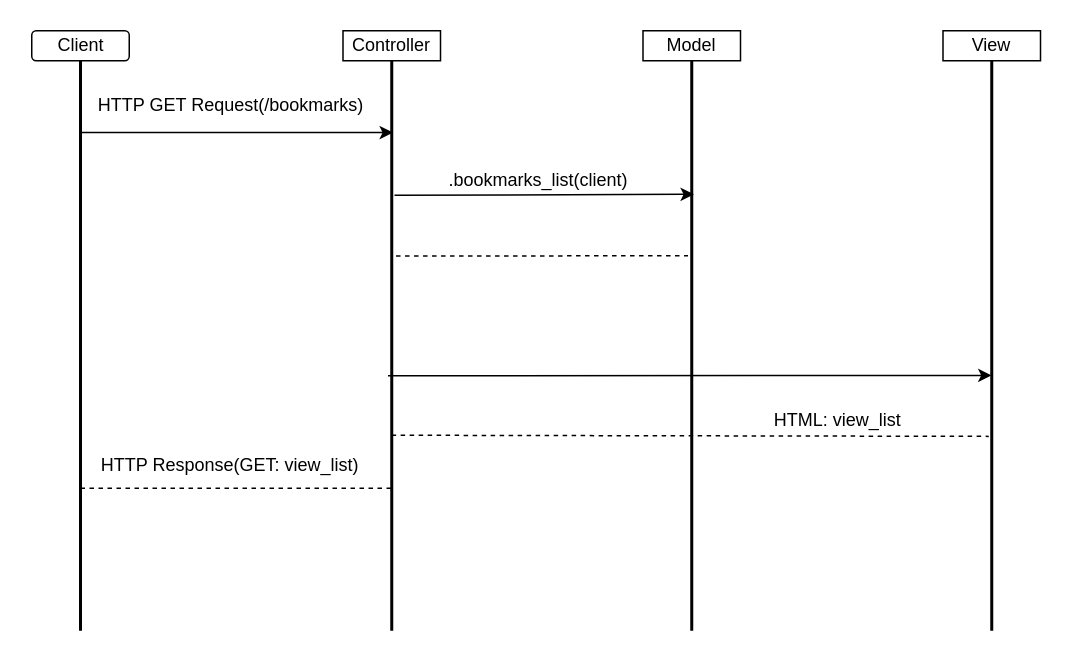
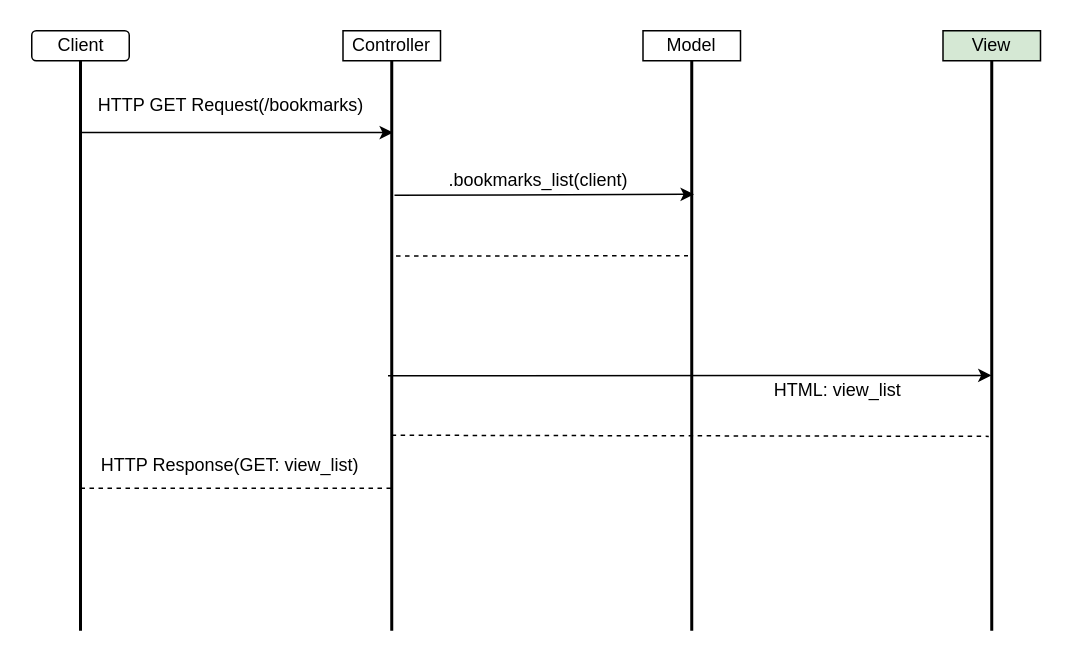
  <mxCell id="0" />
  <mxCell id="1" parent="0" />
  <mxCell id="2" value="" style="line;strokeWidth=2;direction=south;html=1;" vertex="1" parent="1"><mxGeometry x="48" y="40" width="10" height="380" as="geometry" /></mxCell>
  <mxCell id="3" value="Client" style="whiteSpace=wrap;html=1;rounded=1;" vertex="1" parent="1"><mxGeometry x="20.5" y="20" width="65" height="20" as="geometry" /></mxCell>
  <mxCell id="4" value="" style="line;strokeWidth=2;direction=south;html=1;" vertex="1" parent="1"><mxGeometry x="255.5" y="40" width="10" height="380" as="geometry" /></mxCell>
  <mxCell id="5" value="Controller" style="rounded=0;whiteSpace=wrap;html=1;" vertex="1" parent="1"><mxGeometry x="228" y="20" width="65" height="20" as="geometry" /></mxCell>
  <mxCell id="6" value="" style="line;strokeWidth=2;direction=south;html=1;" vertex="1" parent="1"><mxGeometry x="455.5" y="40" width="10" height="380" as="geometry" /></mxCell>
  <mxCell id="7" value="Model" style="rounded=0;whiteSpace=wrap;html=1;" vertex="1" parent="1"><mxGeometry x="428" y="20" width="65" height="20" as="geometry" /></mxCell>
  <mxCell id="8" value="" style="line;strokeWidth=2;direction=south;html=1;" vertex="1" parent="1"><mxGeometry x="655.5" y="40" width="10" height="380" as="geometry" /></mxCell>
- <mxCell id="9" value="View" style="rounded=0;whiteSpace=wrap;html=1;" vertex="1" parent="1"><mxGeometry x="628" y="20" width="65" height="20" as="geometry" /></mxCell>
+ <mxCell id="9" value="View" style="rounded=0;whiteSpace=wrap;html=1;fillColor=#d5e8d4;" vertex="1" parent="1"><mxGeometry x="628" y="20" width="65" height="20" as="geometry" /></mxCell>
  <mxCell id="10" value="" style="endArrow=classic;html=1;exitX=0.126;exitY=0.4;exitDx=0;exitDy=0;exitPerimeter=0;entryX=0.126;entryY=0.412;entryDx=0;entryDy=0;entryPerimeter=0;" edge="1" parent="1" source="2" target="4"><mxGeometry width="50" height="50" relative="1" as="geometry"><mxPoint x="18" y="490" as="sourcePoint" /><mxPoint x="68" y="440" as="targetPoint" /></mxGeometry></mxCell>
  <mxCell id="11" value="" style="endArrow=classic;html=1;exitX=0.236;exitY=0.317;exitDx=0;exitDy=0;exitPerimeter=0;" edge="1" parent="1" source="4"><mxGeometry width="50" height="50" relative="1" as="geometry"><mxPoint x="288" y="140" as="sourcePoint" /><mxPoint x="462" y="129" as="targetPoint" /></mxGeometry></mxCell>
  <mxCell id="12" value="" style="endArrow=classic;html=1;entryX=0.552;entryY=0.507;entryDx=0;entryDy=0;entryPerimeter=0;" edge="1" parent="1" target="8"><mxGeometry width="50" height="50" relative="1" as="geometry"><mxPoint x="258" y="250" as="sourcePoint" /><mxPoint x="455.5" y="250" as="targetPoint" /></mxGeometry></mxCell>
  <mxCell id="13" value="" style="endArrow=none;dashed=1;html=1;exitX=0.75;exitY=0.5;exitDx=0;exitDy=0;exitPerimeter=0;entryX=0.75;entryY=0.5;entryDx=0;entryDy=0;entryPerimeter=0;" edge="1" parent="1" source="2" target="4"><mxGeometry width="50" height="50" relative="1" as="geometry"><mxPoint x="205.5" y="420" as="sourcePoint" /><mxPoint x="255.5" y="370" as="targetPoint" /></mxGeometry></mxCell>
  <mxCell id="14" value="" style="endArrow=none;dashed=1;html=1;exitX=0.657;exitY=0.507;exitDx=0;exitDy=0;exitPerimeter=0;entryX=0.659;entryY=0.698;entryDx=0;entryDy=0;entryPerimeter=0;" edge="1" parent="1" source="4" target="8"><mxGeometry width="50" height="50" relative="1" as="geometry"><mxPoint x="264.71" y="310" as="sourcePoint" /><mxPoint x="458" y="310" as="targetPoint" /></mxGeometry></mxCell>
  <mxCell id="15" value="" style="endArrow=none;dashed=1;html=1;exitX=0.867;exitY=0.329;exitDx=0;exitDy=0;exitPerimeter=0;" edge="1" parent="1"><mxGeometry width="50" height="50" relative="1" as="geometry"><mxPoint x="263.36" y="170.2" as="sourcePoint" /><mxPoint x="458" y="170" as="targetPoint" /></mxGeometry></mxCell>
  <mxCell id="16" value=".bookmarks_list(client)" style="text;html=1;align=center;verticalAlign=middle;resizable=0;points=[];autosize=1;" vertex="1" parent="1"><mxGeometry x="293" y="110" width="130" height="20" as="geometry" /></mxCell>
  <mxCell id="17" value="HTTP GET Request(/bookmarks)" style="text;html=1;align=center;verticalAlign=middle;resizable=0;points=[];autosize=1;" vertex="1" parent="1"><mxGeometry x="58" y="60" width="190" height="20" as="geometry" /></mxCell>
- <mxCell id="18" value="HTML: view_list" style="text;html=1;strokeColor=none;fillColor=none;align=center;verticalAlign=middle;whiteSpace=wrap;rounded=0;" vertex="1" parent="1"><mxGeometry x="513" y="270" width="90" height="20" as="geometry" /></mxCell>
+ <mxCell id="18" value="HTML: view_list" style="text;html=1;strokeColor=none;fillColor=none;align=center;verticalAlign=middle;whiteSpace=wrap;rounded=0;" vertex="1" parent="1"><mxGeometry x="513" y="250" width="90" height="20" as="geometry" /></mxCell>
  <mxCell id="19" value="HTTP Response(GET: view_list)" style="text;html=1;strokeColor=none;fillColor=none;align=center;verticalAlign=middle;whiteSpace=wrap;rounded=0;" vertex="1" parent="1"><mxGeometry x="58" y="300" width="190" height="20" as="geometry" /></mxCell>
